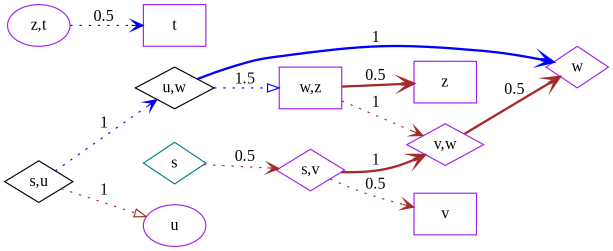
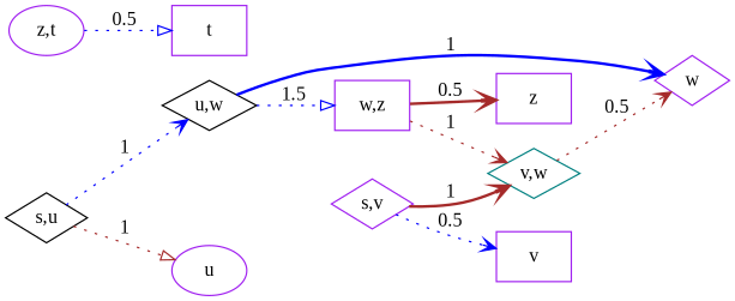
  digraph {
    fontname="Liberation Serif"
    rankdir=LR
    node [color=purple fontname="Liberation Serif" shape=diamond]
    edge [arrowhead=vee color=brown fontname="Liberation Serif" style=dotted]
-   s [color=teal]
    "s,v"
    "s,u" [color=black]
    u [shape=ellipse]
    "u,w" [color=black]
-   "v,w"
+   "v,w" [color=teal]
    v [shape=box]
    w
    "w,z" [shape=box]
    z [shape=box]
    "z,t" [shape=ellipse]
    t [shape=box]
-   s -> "s,v" [label=0.5]
    "s,v" -> "v,w" [label=1 style=bold]
-   "s,v" -> v [label=0.5]
+   "s,v" -> v [color=blue label=0.5]
    "s,u" -> u [arrowhead=onormal label=1]
    "s,u" -> "u,w" [color=blue label=1]
    "u,w" -> w [color=blue label=1 style=bold]
    "u,w" -> "w,z" [arrowhead=onormal color=blue label=1.5]
-   "v,w" -> w [label=0.5 style=bold]
+   "v,w" -> w [label=0.5]
    "w,z" -> "v,w" [label=1]
    "w,z" -> z [label=0.5 style=bold]
-   "z,t" -> t [color=blue label=0.5]
+   "z,t" -> t [arrowhead=onormal color=blue label=0.5]
  }
